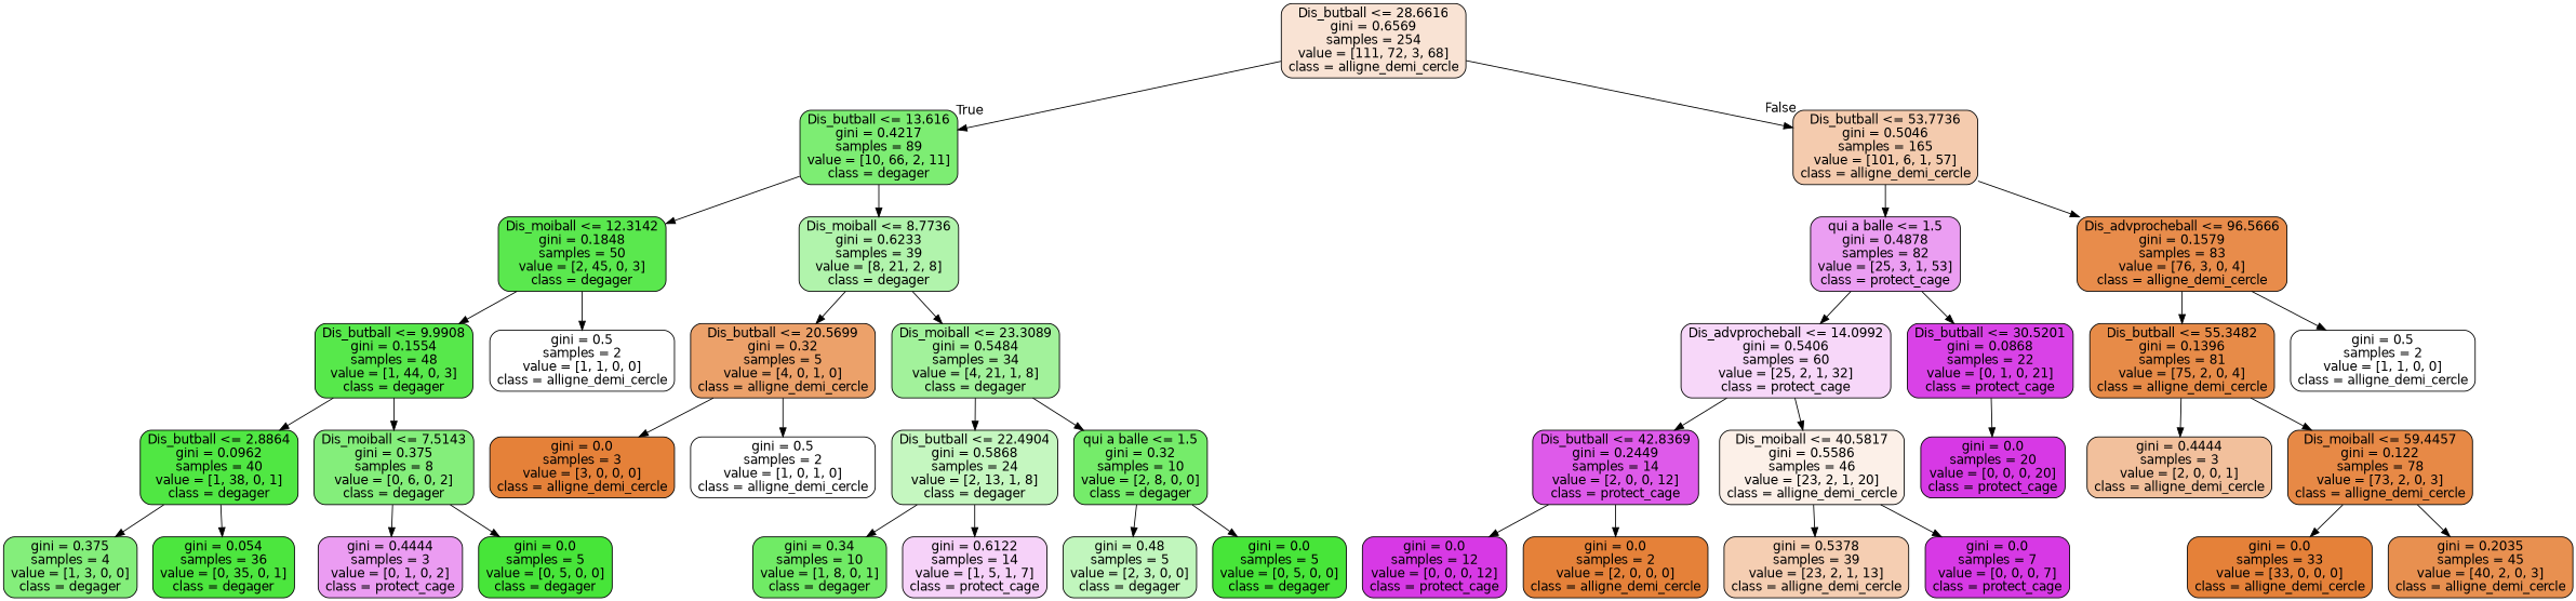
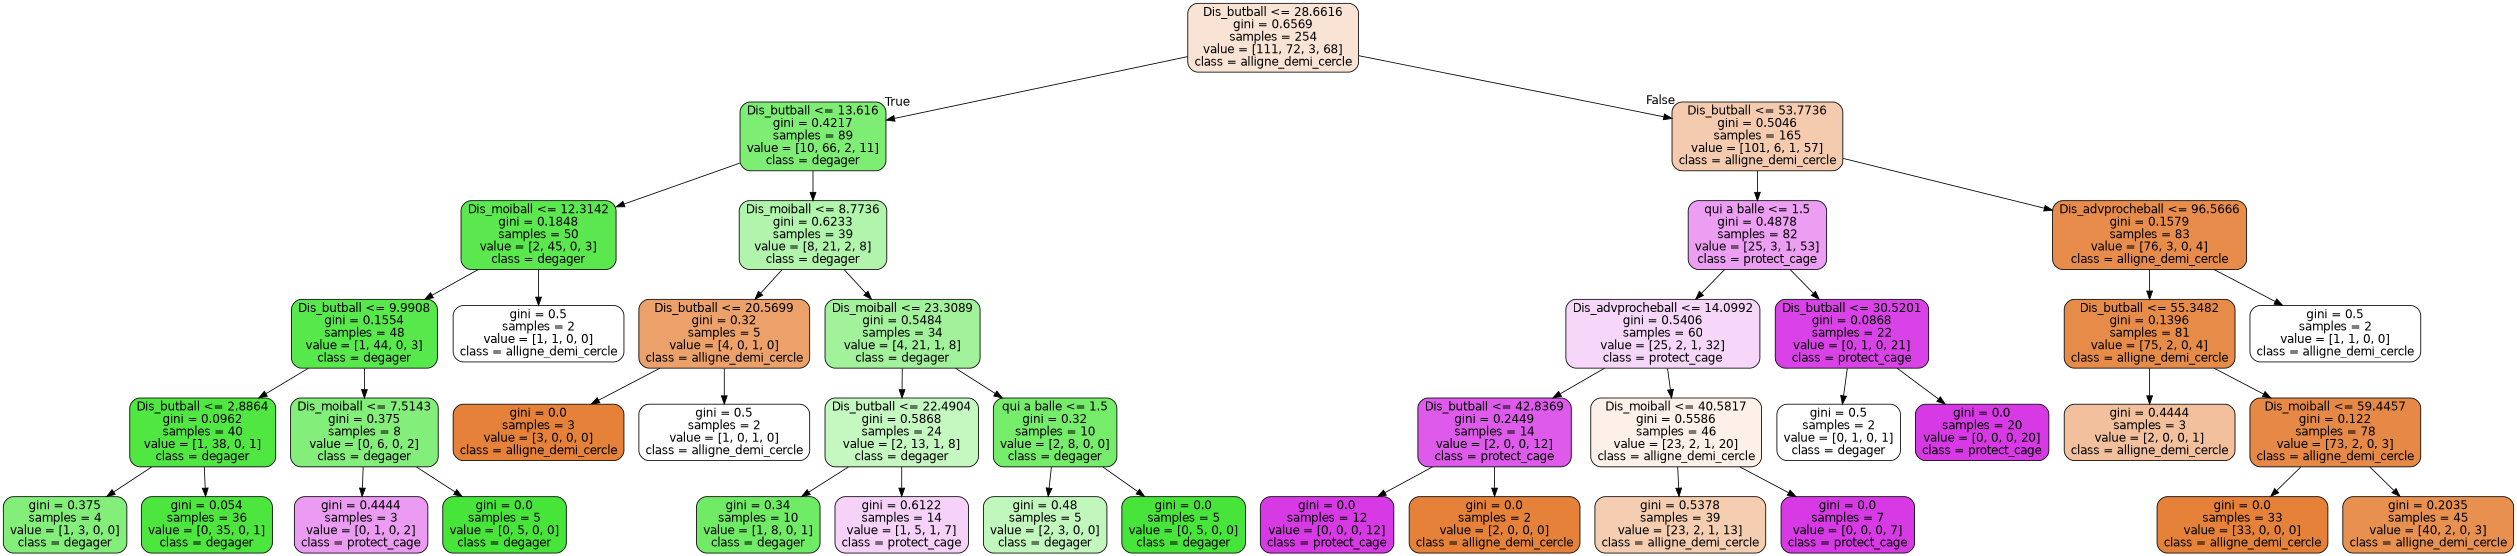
  digraph {
    node [color=black fillcolor="#e5813900" fontname=helvetica shape=box style="filled, rounded"]
    edge [fontname=helvetica]
    n1 [fillcolor="#e5813937" label="Dis_butball <= 28.6616\ngini = 0.6569\nsamples = 254\nvalue = [111, 72, 3, 68]\nclass = alligne_demi_cercle"]
    n2 [fillcolor="#47e539b4" label="Dis_butball <= 13.616\ngini = 0.4217\nsamples = 89\nvalue = [10, 66, 2, 11]\nclass = degager"]
    n3 [fillcolor="#e5813968" label="Dis_butball <= 53.7736\ngini = 0.5046\nsamples = 165\nvalue = [101, 6, 1, 57]\nclass = alligne_demi_cercle"]
    n4 [fillcolor="#47e539e4" label="Dis_moiball <= 12.3142\ngini = 0.1848\nsamples = 50\nvalue = [2, 45, 0, 3]\nclass = degager"]
    n5 [fillcolor="#47e5396b" label="Dis_moiball <= 8.7736\ngini = 0.6233\nsamples = 39\nvalue = [8, 21, 2, 8]\nclass = degager"]
    n6 [fillcolor="#47e539e8" label="Dis_butball <= 9.9908\ngini = 0.1554\nsamples = 48\nvalue = [1, 44, 0, 3]\nclass = degager"]
    n7 [label="gini = 0.5\nsamples = 2\nvalue = [1, 1, 0, 0]\nclass = alligne_demi_cercle"]
    n8 [fillcolor="#47e539f2" label="Dis_butball <= 2.8864\ngini = 0.0962\nsamples = 40\nvalue = [1, 38, 0, 1]\nclass = degager"]
    n9 [fillcolor="#47e539aa" label="Dis_moiball <= 7.5143\ngini = 0.375\nsamples = 8\nvalue = [0, 6, 0, 2]\nclass = degager"]
    n10 [fillcolor="#47e539aa" label="gini = 0.375\nsamples = 4\nvalue = [1, 3, 0, 0]\nclass = degager"]
    n11 [fillcolor="#47e539f8" label="gini = 0.054\nsamples = 36\nvalue = [0, 35, 0, 1]\nclass = degager"]
    n12 [fillcolor="#d739e57f" label="gini = 0.4444\nsamples = 3\nvalue = [0, 1, 0, 2]\nclass = protect_cage"]
    n13 [fillcolor="#47e539ff" label="gini = 0.0\nsamples = 5\nvalue = [0, 5, 0, 0]\nclass = degager"]
    n14 [fillcolor="#e58139bf" label="Dis_butball <= 20.5699\ngini = 0.32\nsamples = 5\nvalue = [4, 0, 1, 0]\nclass = alligne_demi_cercle"]
    n15 [fillcolor="#47e53980" label="Dis_moiball <= 23.3089\ngini = 0.5484\nsamples = 34\nvalue = [4, 21, 1, 8]\nclass = degager"]
    n16 [fillcolor="#e58139ff" label="gini = 0.0\nsamples = 3\nvalue = [3, 0, 0, 0]\nclass = alligne_demi_cercle"]
    n17 [label="gini = 0.5\nsamples = 2\nvalue = [1, 0, 1, 0]\nclass = alligne_demi_cercle"]
    n18 [fillcolor="#47e53950" label="Dis_butball <= 22.4904\ngini = 0.5868\nsamples = 24\nvalue = [2, 13, 1, 8]\nclass = degager"]
    n19 [fillcolor="#47e539bf" label="qui a balle <= 1.5\ngini = 0.32\nsamples = 10\nvalue = [2, 8, 0, 0]\nclass = degager"]
    n20 [fillcolor="#47e539c6" label="gini = 0.34\nsamples = 10\nvalue = [1, 8, 0, 1]\nclass = degager"]
    n21 [fillcolor="#d739e539" label="gini = 0.6122\nsamples = 14\nvalue = [1, 5, 1, 7]\nclass = protect_cage"]
    n22 [fillcolor="#47e53955" label="gini = 0.48\nsamples = 5\nvalue = [2, 3, 0, 0]\nclass = degager"]
    n23 [fillcolor="#47e539ff" label="gini = 0.0\nsamples = 5\nvalue = [0, 5, 0, 0]\nclass = degager"]
    n24 [fillcolor="#d739e57d" label="qui a balle <= 1.5\ngini = 0.4878\nsamples = 82\nvalue = [25, 3, 1, 53]\nclass = protect_cage"]
    n25 [fillcolor="#e58139e8" label="Dis_advprocheball <= 96.5666\ngini = 0.1579\nsamples = 83\nvalue = [76, 3, 0, 4]\nclass = alligne_demi_cercle"]
    n26 [fillcolor="#d739e533" label="Dis_advprocheball <= 14.0992\ngini = 0.5406\nsamples = 60\nvalue = [25, 2, 1, 32]\nclass = protect_cage"]
    n27 [fillcolor="#d739e5f3" label="Dis_butball <= 30.5201\ngini = 0.0868\nsamples = 22\nvalue = [0, 1, 0, 21]\nclass = protect_cage"]
    n28 [fillcolor="#d739e5d4" label="Dis_butball <= 42.8369\ngini = 0.2449\nsamples = 14\nvalue = [2, 0, 0, 12]\nclass = protect_cage"]
    n29 [fillcolor="#e581391d" label="Dis_moiball <= 40.5817\ngini = 0.5586\nsamples = 46\nvalue = [23, 2, 1, 20]\nclass = alligne_demi_cercle"]
    n30 [fillcolor="#d739e5ff" label="gini = 0.0\nsamples = 12\nvalue = [0, 0, 0, 12]\nclass = protect_cage"]
    n31 [fillcolor="#e58139ff" label="gini = 0.0\nsamples = 2\nvalue = [2, 0, 0, 0]\nclass = alligne_demi_cercle"]
    n32 [fillcolor="#e5813962" label="gini = 0.5378\nsamples = 39\nvalue = [23, 2, 1, 13]\nclass = alligne_demi_cercle"]
    n33 [fillcolor="#d739e5ff" label="gini = 0.0\nsamples = 7\nvalue = [0, 0, 0, 7]\nclass = protect_cage"]
+   n34 [fillcolor="#47e53900" label="gini = 0.5\nsamples = 2\nvalue = [0, 1, 0, 1]\nclass = degager"]
    n35 [fillcolor="#d739e5ff" label="gini = 0.0\nsamples = 20\nvalue = [0, 0, 0, 20]\nclass = protect_cage"]
    n36 [fillcolor="#e58139eb" label="Dis_butball <= 55.3482\ngini = 0.1396\nsamples = 81\nvalue = [75, 2, 0, 4]\nclass = alligne_demi_cercle"]
    n37 [label="gini = 0.5\nsamples = 2\nvalue = [1, 1, 0, 0]\nclass = alligne_demi_cercle"]
    n38 [fillcolor="#e581397f" label="gini = 0.4444\nsamples = 3\nvalue = [2, 0, 0, 1]\nclass = alligne_demi_cercle"]
    n39 [fillcolor="#e58139ee" label="Dis_moiball <= 59.4457\ngini = 0.122\nsamples = 78\nvalue = [73, 2, 0, 3]\nclass = alligne_demi_cercle"]
    n40 [fillcolor="#e58139ff" label="gini = 0.0\nsamples = 33\nvalue = [33, 0, 0, 0]\nclass = alligne_demi_cercle"]
    n41 [fillcolor="#e58139e1" label="gini = 0.2035\nsamples = 45\nvalue = [40, 2, 0, 3]\nclass = alligne_demi_cercle"]
    n1 -> n2 [headlabel=True labelangle=45 labeldistance=2.5]
    n1 -> n3 [headlabel=False labelangle=-45 labeldistance=2.5]
    n2 -> n4
    n2 -> n5
    n3 -> n24
    n3 -> n25
    n4 -> n6
    n4 -> n7
    n5 -> n14
    n5 -> n15
    n6 -> n8
    n6 -> n9
    n8 -> n10
    n8 -> n11
    n9 -> n12
    n9 -> n13
    n14 -> n16
    n14 -> n17
    n15 -> n18
    n15 -> n19
    n18 -> n20
    n18 -> n21
    n19 -> n22
    n19 -> n23
    n24 -> n26
    n24 -> n27
    n25 -> n36
    n25 -> n37
    n26 -> n28
    n26 -> n29
+   n27 -> n34
    n27 -> n35
    n28 -> n30
    n28 -> n31
    n29 -> n32
    n29 -> n33
    n36 -> n38
    n36 -> n39
    n39 -> n40
    n39 -> n41
  }
